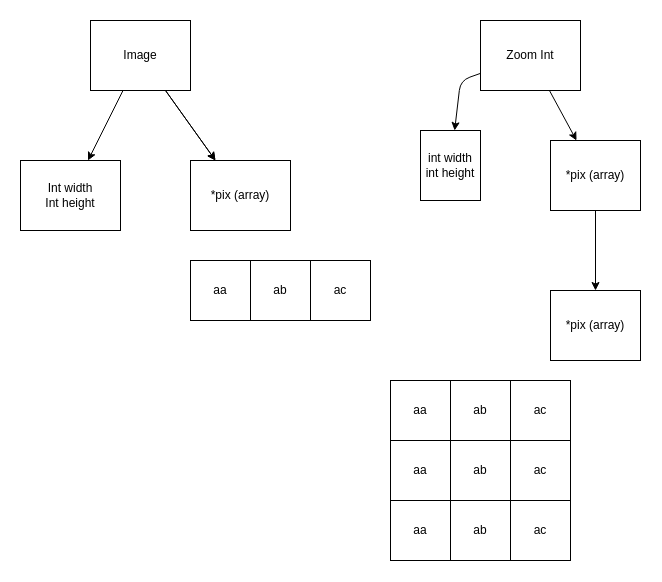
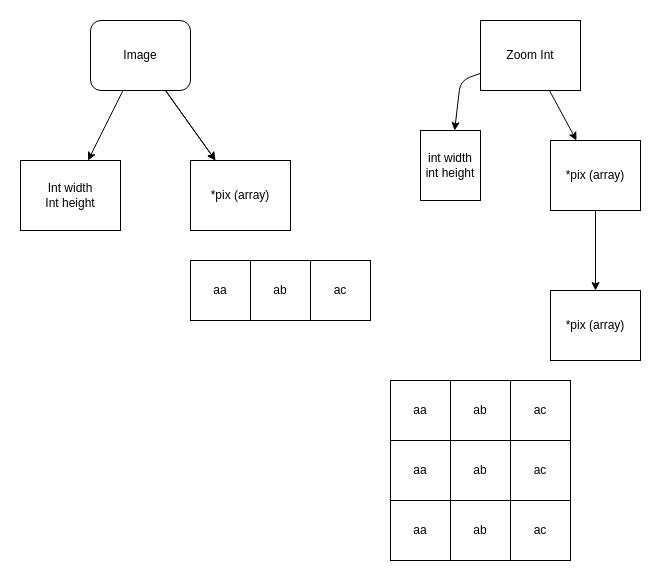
  <mxCell id="0" />
  <mxCell id="1" parent="0" />
  <mxCell id="2" value="" style="edgeStyle=none;html=1;" edge="1" parent="1" source="5" target="9"><mxGeometry relative="1" as="geometry" /></mxCell>
  <mxCell id="3" value="" style="edgeStyle=none;html=1;" edge="1" parent="1" source="5" target="9"><mxGeometry relative="1" as="geometry" /></mxCell>
  <mxCell id="4" value="" style="edgeStyle=none;html=1;" edge="1" parent="1" source="5" target="10"><mxGeometry relative="1" as="geometry" /></mxCell>
- <mxCell id="5" value="Image" style="rounded=0;whiteSpace=wrap;html=1;" vertex="1" parent="1"><mxGeometry x="90" y="20" width="100" height="70" as="geometry" /></mxCell>
+ <mxCell id="5" value="Image" style="whiteSpace=wrap;html=1;rounded=1;" vertex="1" parent="1"><mxGeometry x="90" y="20" width="100" height="70" as="geometry" /></mxCell>
  <mxCell id="6" value="" style="edgeStyle=none;html=1;" edge="1" parent="1" source="8" target="14"><mxGeometry relative="1" as="geometry"><Array as="points"><mxPoint x="460" y="80" /></Array></mxGeometry></mxCell>
  <mxCell id="7" value="" style="edgeStyle=none;html=1;" edge="1" parent="1" source="8" target="16"><mxGeometry relative="1" as="geometry" /></mxCell>
  <mxCell id="8" value="Zoom Int" style="rounded=0;whiteSpace=wrap;html=1;" vertex="1" parent="1"><mxGeometry x="480" y="20" width="100" height="70" as="geometry" /></mxCell>
  <mxCell id="9" value="*pix (array)" style="rounded=0;whiteSpace=wrap;html=1;" vertex="1" parent="1"><mxGeometry x="190" y="160" width="100" height="70" as="geometry" /></mxCell>
  <mxCell id="10" value="Int width&lt;br&gt;Int height" style="rounded=0;whiteSpace=wrap;html=1;" vertex="1" parent="1"><mxGeometry x="20" y="160" width="100" height="70" as="geometry" /></mxCell>
  <mxCell id="11" value="aa" style="rounded=0;whiteSpace=wrap;html=1;fillStyle=dashed;fillColor=default;gradientColor=none;gradientDirection=east;" vertex="1" parent="1"><mxGeometry x="190" y="260" width="60" height="60" as="geometry" /></mxCell>
  <mxCell id="12" value="ab" style="rounded=0;whiteSpace=wrap;html=1;fillStyle=dashed;fillColor=default;gradientColor=none;gradientDirection=east;" vertex="1" parent="1"><mxGeometry x="250" y="260" width="60" height="60" as="geometry" /></mxCell>
  <mxCell id="13" value="ac" style="rounded=0;whiteSpace=wrap;html=1;fillStyle=dashed;fillColor=default;gradientColor=none;gradientDirection=east;" vertex="1" parent="1"><mxGeometry x="310" y="260" width="60" height="60" as="geometry" /></mxCell>
  <mxCell id="14" value="int width int height" style="rounded=0;whiteSpace=wrap;html=1;" vertex="1" parent="1"><mxGeometry x="420" y="130" width="60" height="70" as="geometry" /></mxCell>
  <mxCell id="15" value="" style="edgeStyle=none;html=1;" edge="1" parent="1" source="16" target="17"><mxGeometry relative="1" as="geometry" /></mxCell>
  <mxCell id="16" value="*pix (array)" style="rounded=0;whiteSpace=wrap;html=1;" vertex="1" parent="1"><mxGeometry x="550" y="140" width="90" height="70" as="geometry" /></mxCell>
  <mxCell id="17" value="*pix (array)" style="rounded=0;whiteSpace=wrap;html=1;" vertex="1" parent="1"><mxGeometry x="550" y="290" width="90" height="70" as="geometry" /></mxCell>
  <mxCell id="18" value="aa" style="rounded=0;whiteSpace=wrap;html=1;fillStyle=dashed;fillColor=default;gradientColor=none;gradientDirection=east;" vertex="1" parent="1"><mxGeometry x="390" y="380" width="60" height="60" as="geometry" /></mxCell>
  <mxCell id="19" value="ab" style="rounded=0;whiteSpace=wrap;html=1;fillStyle=dashed;fillColor=default;gradientColor=none;gradientDirection=east;" vertex="1" parent="1"><mxGeometry x="450" y="380" width="60" height="60" as="geometry" /></mxCell>
  <mxCell id="20" value="ac" style="rounded=0;whiteSpace=wrap;html=1;fillStyle=dashed;fillColor=default;gradientColor=none;gradientDirection=east;" vertex="1" parent="1"><mxGeometry x="510" y="380" width="60" height="60" as="geometry" /></mxCell>
  <mxCell id="21" value="aa" style="rounded=0;whiteSpace=wrap;html=1;fillStyle=dashed;fillColor=default;gradientColor=none;gradientDirection=east;" vertex="1" parent="1"><mxGeometry x="390" y="440" width="60" height="60" as="geometry" /></mxCell>
  <mxCell id="22" value="ab" style="rounded=0;whiteSpace=wrap;html=1;fillStyle=dashed;fillColor=default;gradientColor=none;gradientDirection=east;" vertex="1" parent="1"><mxGeometry x="450" y="440" width="60" height="60" as="geometry" /></mxCell>
  <mxCell id="23" value="ac" style="rounded=0;whiteSpace=wrap;html=1;fillStyle=dashed;fillColor=default;gradientColor=none;gradientDirection=east;" vertex="1" parent="1"><mxGeometry x="510" y="440" width="60" height="60" as="geometry" /></mxCell>
  <mxCell id="24" value="aa" style="rounded=0;whiteSpace=wrap;html=1;fillStyle=dashed;fillColor=default;gradientColor=none;gradientDirection=east;" vertex="1" parent="1"><mxGeometry x="390" y="500" width="60" height="60" as="geometry" /></mxCell>
  <mxCell id="25" value="ab" style="rounded=0;whiteSpace=wrap;html=1;fillStyle=dashed;fillColor=default;gradientColor=none;gradientDirection=east;" vertex="1" parent="1"><mxGeometry x="450" y="500" width="60" height="60" as="geometry" /></mxCell>
  <mxCell id="26" value="ac" style="rounded=0;whiteSpace=wrap;html=1;fillStyle=dashed;fillColor=default;gradientColor=none;gradientDirection=east;" vertex="1" parent="1"><mxGeometry x="510" y="500" width="60" height="60" as="geometry" /></mxCell>
